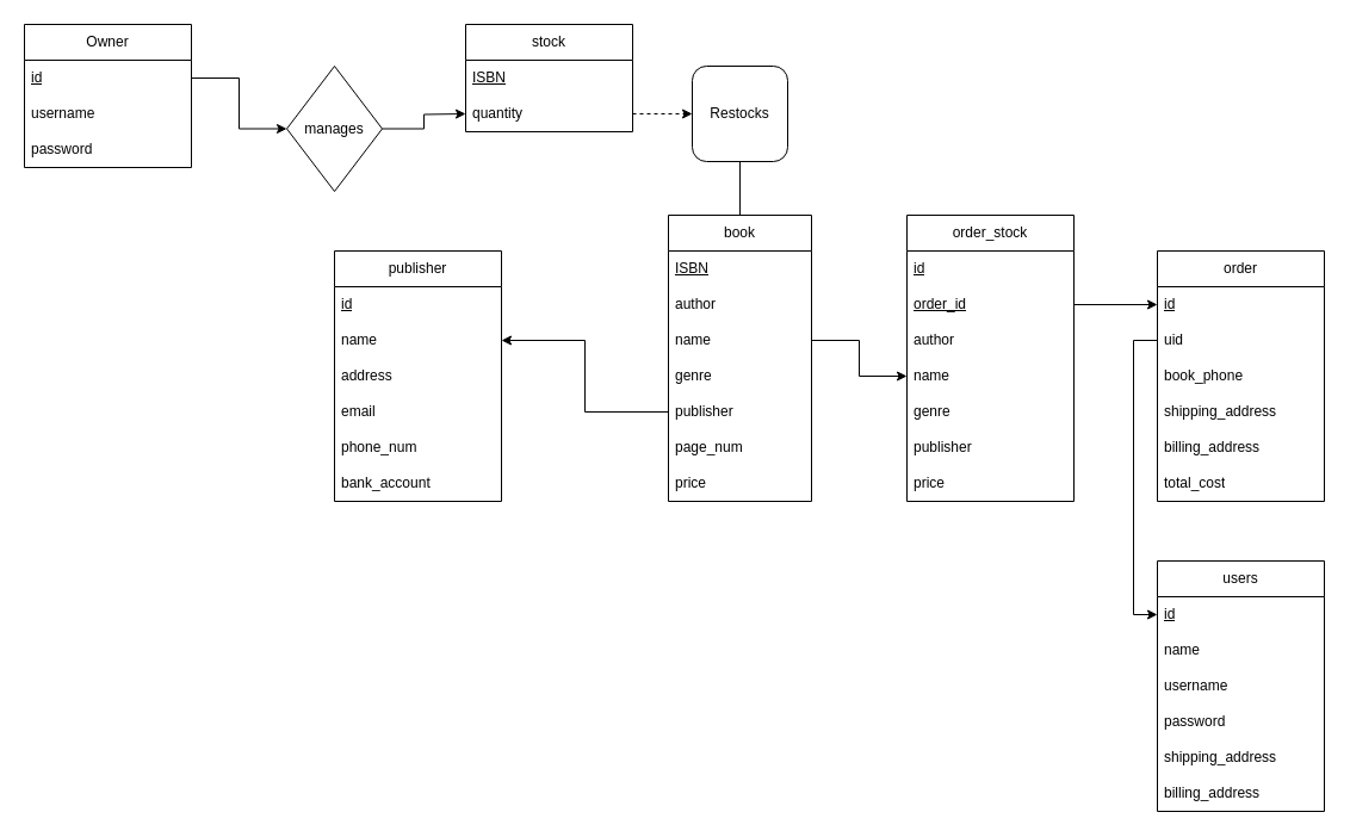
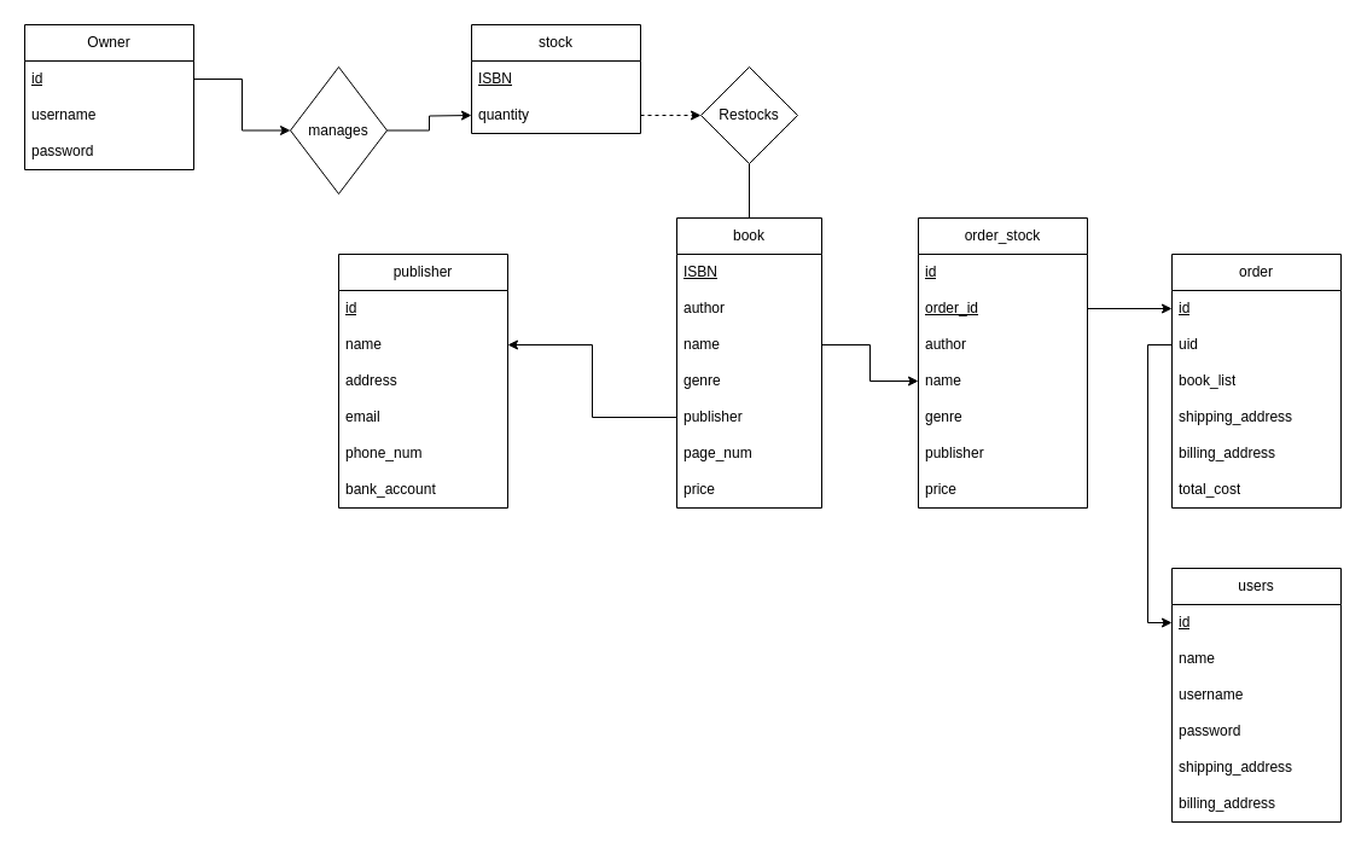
  <mxCell id="0" />
  <mxCell id="1" parent="0" />
  <mxCell id="2" value="Owner" style="swimlane;fontStyle=0;childLayout=stackLayout;horizontal=1;startSize=30;horizontalStack=0;resizeParent=1;resizeParentMax=0;resizeLast=0;collapsible=1;marginBottom=0;whiteSpace=wrap;html=1;" vertex="1" parent="1"><mxGeometry x="20" y="20" width="140" height="120" as="geometry" /></mxCell>
  <mxCell id="3" value="&lt;u&gt;id&lt;/u&gt;" style="text;strokeColor=none;fillColor=none;align=left;verticalAlign=middle;spacingLeft=4;spacingRight=4;overflow=hidden;points=[[0,0.5],[1,0.5]];portConstraint=eastwest;rotatable=0;whiteSpace=wrap;html=1;" vertex="1" parent="2"><mxGeometry y="30" width="140" height="30" as="geometry" /></mxCell>
  <mxCell id="4" value="username" style="text;strokeColor=none;fillColor=none;align=left;verticalAlign=middle;spacingLeft=4;spacingRight=4;overflow=hidden;points=[[0,0.5],[1,0.5]];portConstraint=eastwest;rotatable=0;whiteSpace=wrap;html=1;" vertex="1" parent="2"><mxGeometry y="60" width="140" height="30" as="geometry" /></mxCell>
  <mxCell id="5" value="password" style="text;strokeColor=none;fillColor=none;align=left;verticalAlign=middle;spacingLeft=4;spacingRight=4;overflow=hidden;points=[[0,0.5],[1,0.5]];portConstraint=eastwest;rotatable=0;whiteSpace=wrap;html=1;" vertex="1" parent="2"><mxGeometry y="90" width="140" height="30" as="geometry" /></mxCell>
  <mxCell id="6" style="edgeStyle=orthogonalEdgeStyle;rounded=0;orthogonalLoop=1;jettySize=auto;html=1;exitX=1;exitY=0.5;exitDx=0;exitDy=0;" edge="1" parent="2" source="5" target="5"><mxGeometry relative="1" as="geometry" /></mxCell>
  <mxCell id="7" style="edgeStyle=orthogonalEdgeStyle;rounded=0;orthogonalLoop=1;jettySize=auto;html=1;exitX=1;exitY=0.5;exitDx=0;exitDy=0;" edge="1" parent="1" source="8"><mxGeometry relative="1" as="geometry"><mxPoint x="390" y="95" as="targetPoint" /></mxGeometry></mxCell>
  <mxCell id="8" value="manages" style="rhombus;whiteSpace=wrap;html=1;" vertex="1" parent="1"><mxGeometry x="240" y="55" width="80" height="105" as="geometry" /></mxCell>
  <mxCell id="9" style="edgeStyle=orthogonalEdgeStyle;rounded=0;orthogonalLoop=1;jettySize=auto;html=1;exitX=1;exitY=0.5;exitDx=0;exitDy=0;entryX=0;entryY=0.5;entryDx=0;entryDy=0;" edge="1" parent="1" source="3" target="8"><mxGeometry relative="1" as="geometry" /></mxCell>
  <mxCell id="10" value="stock" style="swimlane;fontStyle=0;childLayout=stackLayout;horizontal=1;startSize=30;horizontalStack=0;resizeParent=1;resizeParentMax=0;resizeLast=0;collapsible=1;marginBottom=0;whiteSpace=wrap;html=1;" vertex="1" parent="1"><mxGeometry x="390" y="20" width="140" height="90" as="geometry" /></mxCell>
  <mxCell id="11" value="&lt;u&gt;ISBN&lt;/u&gt;" style="text;strokeColor=none;fillColor=none;align=left;verticalAlign=middle;spacingLeft=4;spacingRight=4;overflow=hidden;points=[[0,0.5],[1,0.5]];portConstraint=eastwest;rotatable=0;whiteSpace=wrap;html=1;" vertex="1" parent="10"><mxGeometry y="30" width="140" height="30" as="geometry" /></mxCell>
  <mxCell id="12" value="quantity" style="text;strokeColor=none;fillColor=none;align=left;verticalAlign=middle;spacingLeft=4;spacingRight=4;overflow=hidden;points=[[0,0.5],[1,0.5]];portConstraint=eastwest;rotatable=0;whiteSpace=wrap;html=1;" vertex="1" parent="10"><mxGeometry y="60" width="140" height="30" as="geometry" /></mxCell>
  <mxCell id="13" style="edgeStyle=orthogonalEdgeStyle;rounded=0;orthogonalLoop=1;jettySize=auto;html=1;exitX=0.5;exitY=1;exitDx=0;exitDy=0;entryX=0.5;entryY=0;entryDx=0;entryDy=0;endArrow=none;" edge="1" parent="1" source="14" target="16"><mxGeometry relative="1" as="geometry" /></mxCell>
- <mxCell id="14" value="Restocks" style="whiteSpace=wrap;html=1;rounded=1;" vertex="1" parent="1"><mxGeometry x="580" y="55" width="80" height="80" as="geometry" /></mxCell>
+ <mxCell id="14" value="Restocks" style="rhombus;whiteSpace=wrap;html=1;" vertex="1" parent="1"><mxGeometry x="580" y="55" width="80" height="80" as="geometry" /></mxCell>
  <mxCell id="15" style="edgeStyle=orthogonalEdgeStyle;rounded=0;orthogonalLoop=1;jettySize=auto;html=1;exitX=1;exitY=0.5;exitDx=0;exitDy=0;dashed=1;" edge="1" parent="1" source="12" target="14"><mxGeometry relative="1" as="geometry" /></mxCell>
  <mxCell id="16" value="book" style="swimlane;fontStyle=0;childLayout=stackLayout;horizontal=1;startSize=30;horizontalStack=0;resizeParent=1;resizeParentMax=0;resizeLast=0;collapsible=1;marginBottom=0;whiteSpace=wrap;html=1;" vertex="1" parent="1"><mxGeometry x="560" y="180" width="120" height="240" as="geometry"><mxRectangle x="580" y="190" width="70" height="30" as="alternateBounds" /></mxGeometry></mxCell>
  <mxCell id="17" value="&lt;u&gt;ISBN&lt;/u&gt;" style="text;strokeColor=none;fillColor=none;align=left;verticalAlign=middle;spacingLeft=4;spacingRight=4;overflow=hidden;points=[[0,0.5],[1,0.5]];portConstraint=eastwest;rotatable=0;whiteSpace=wrap;html=1;" vertex="1" parent="16"><mxGeometry y="30" width="120" height="30" as="geometry" /></mxCell>
  <mxCell id="18" value="author" style="text;strokeColor=none;fillColor=none;align=left;verticalAlign=middle;spacingLeft=4;spacingRight=4;overflow=hidden;points=[[0,0.5],[1,0.5]];portConstraint=eastwest;rotatable=0;whiteSpace=wrap;html=1;" vertex="1" parent="16"><mxGeometry y="60" width="120" height="30" as="geometry" /></mxCell>
  <mxCell id="19" value="name" style="text;strokeColor=none;fillColor=none;align=left;verticalAlign=middle;spacingLeft=4;spacingRight=4;overflow=hidden;points=[[0,0.5],[1,0.5]];portConstraint=eastwest;rotatable=0;whiteSpace=wrap;html=1;" vertex="1" parent="16"><mxGeometry y="90" width="120" height="30" as="geometry" /></mxCell>
  <mxCell id="20" value="genre" style="text;strokeColor=none;fillColor=none;align=left;verticalAlign=middle;spacingLeft=4;spacingRight=4;overflow=hidden;points=[[0,0.5],[1,0.5]];portConstraint=eastwest;rotatable=0;whiteSpace=wrap;html=1;" vertex="1" parent="16"><mxGeometry y="120" width="120" height="30" as="geometry" /></mxCell>
  <mxCell id="21" value="publisher" style="text;strokeColor=none;fillColor=none;align=left;verticalAlign=middle;spacingLeft=4;spacingRight=4;overflow=hidden;points=[[0,0.5],[1,0.5]];portConstraint=eastwest;rotatable=0;whiteSpace=wrap;html=1;" vertex="1" parent="16"><mxGeometry y="150" width="120" height="30" as="geometry" /></mxCell>
  <mxCell id="22" value="page_num" style="text;strokeColor=none;fillColor=none;align=left;verticalAlign=middle;spacingLeft=4;spacingRight=4;overflow=hidden;points=[[0,0.5],[1,0.5]];portConstraint=eastwest;rotatable=0;whiteSpace=wrap;html=1;" vertex="1" parent="16"><mxGeometry y="180" width="120" height="30" as="geometry" /></mxCell>
  <mxCell id="23" value="price" style="text;strokeColor=none;fillColor=none;align=left;verticalAlign=middle;spacingLeft=4;spacingRight=4;overflow=hidden;points=[[0,0.5],[1,0.5]];portConstraint=eastwest;rotatable=0;whiteSpace=wrap;html=1;" vertex="1" parent="16"><mxGeometry y="210" width="120" height="30" as="geometry" /></mxCell>
  <mxCell id="24" value="publisher&lt;br&gt;" style="swimlane;fontStyle=0;childLayout=stackLayout;horizontal=1;startSize=30;horizontalStack=0;resizeParent=1;resizeParentMax=0;resizeLast=0;collapsible=1;marginBottom=0;whiteSpace=wrap;html=1;" vertex="1" parent="1"><mxGeometry x="280" y="210" width="140" height="210" as="geometry" /></mxCell>
  <mxCell id="25" value="&lt;u&gt;id&lt;/u&gt;" style="text;strokeColor=none;fillColor=none;align=left;verticalAlign=middle;spacingLeft=4;spacingRight=4;overflow=hidden;points=[[0,0.5],[1,0.5]];portConstraint=eastwest;rotatable=0;whiteSpace=wrap;html=1;" vertex="1" parent="24"><mxGeometry y="30" width="140" height="30" as="geometry" /></mxCell>
  <mxCell id="26" value="name" style="text;strokeColor=none;fillColor=none;align=left;verticalAlign=middle;spacingLeft=4;spacingRight=4;overflow=hidden;points=[[0,0.5],[1,0.5]];portConstraint=eastwest;rotatable=0;whiteSpace=wrap;html=1;" vertex="1" parent="24"><mxGeometry y="60" width="140" height="30" as="geometry" /></mxCell>
  <mxCell id="27" value="address" style="text;strokeColor=none;fillColor=none;align=left;verticalAlign=middle;spacingLeft=4;spacingRight=4;overflow=hidden;points=[[0,0.5],[1,0.5]];portConstraint=eastwest;rotatable=0;whiteSpace=wrap;html=1;" vertex="1" parent="24"><mxGeometry y="90" width="140" height="30" as="geometry" /></mxCell>
  <mxCell id="28" value="email" style="text;strokeColor=none;fillColor=none;align=left;verticalAlign=middle;spacingLeft=4;spacingRight=4;overflow=hidden;points=[[0,0.5],[1,0.5]];portConstraint=eastwest;rotatable=0;whiteSpace=wrap;html=1;" vertex="1" parent="24"><mxGeometry y="120" width="140" height="30" as="geometry" /></mxCell>
  <mxCell id="29" value="phone_num" style="text;strokeColor=none;fillColor=none;align=left;verticalAlign=middle;spacingLeft=4;spacingRight=4;overflow=hidden;points=[[0,0.5],[1,0.5]];portConstraint=eastwest;rotatable=0;whiteSpace=wrap;html=1;" vertex="1" parent="24"><mxGeometry y="150" width="140" height="30" as="geometry" /></mxCell>
  <mxCell id="30" value="bank_account" style="text;strokeColor=none;fillColor=none;align=left;verticalAlign=middle;spacingLeft=4;spacingRight=4;overflow=hidden;points=[[0,0.5],[1,0.5]];portConstraint=eastwest;rotatable=0;whiteSpace=wrap;html=1;" vertex="1" parent="24"><mxGeometry y="180" width="140" height="30" as="geometry" /></mxCell>
  <mxCell id="31" value="order" style="swimlane;fontStyle=0;childLayout=stackLayout;horizontal=1;startSize=30;horizontalStack=0;resizeParent=1;resizeParentMax=0;resizeLast=0;collapsible=1;marginBottom=0;whiteSpace=wrap;html=1;" vertex="1" parent="1"><mxGeometry x="970" y="210" width="140" height="210" as="geometry" /></mxCell>
  <mxCell id="32" value="&lt;u&gt;id&lt;/u&gt;" style="text;strokeColor=none;fillColor=none;align=left;verticalAlign=middle;spacingLeft=4;spacingRight=4;overflow=hidden;points=[[0,0.5],[1,0.5]];portConstraint=eastwest;rotatable=0;whiteSpace=wrap;html=1;" vertex="1" parent="31"><mxGeometry y="30" width="140" height="30" as="geometry" /></mxCell>
  <mxCell id="33" value="uid" style="text;strokeColor=none;fillColor=none;align=left;verticalAlign=middle;spacingLeft=4;spacingRight=4;overflow=hidden;points=[[0,0.5],[1,0.5]];portConstraint=eastwest;rotatable=0;whiteSpace=wrap;html=1;" vertex="1" parent="31"><mxGeometry y="60" width="140" height="30" as="geometry" /></mxCell>
- <mxCell id="34" value="book_phone" style="text;strokeColor=none;fillColor=none;align=left;verticalAlign=middle;spacingLeft=4;spacingRight=4;overflow=hidden;points=[[0,0.5],[1,0.5]];portConstraint=eastwest;rotatable=0;whiteSpace=wrap;html=1;" vertex="1" parent="31"><mxGeometry y="90" width="140" height="30" as="geometry" /></mxCell>
+ <mxCell id="34" value="book_list" style="text;strokeColor=none;fillColor=none;align=left;verticalAlign=middle;spacingLeft=4;spacingRight=4;overflow=hidden;points=[[0,0.5],[1,0.5]];portConstraint=eastwest;rotatable=0;whiteSpace=wrap;html=1;" vertex="1" parent="31"><mxGeometry y="90" width="140" height="30" as="geometry" /></mxCell>
  <mxCell id="35" value="shipping_address" style="text;strokeColor=none;fillColor=none;align=left;verticalAlign=middle;spacingLeft=4;spacingRight=4;overflow=hidden;points=[[0,0.5],[1,0.5]];portConstraint=eastwest;rotatable=0;whiteSpace=wrap;html=1;" vertex="1" parent="31"><mxGeometry y="120" width="140" height="30" as="geometry" /></mxCell>
  <mxCell id="36" value="billing_address" style="text;strokeColor=none;fillColor=none;align=left;verticalAlign=middle;spacingLeft=4;spacingRight=4;overflow=hidden;points=[[0,0.5],[1,0.5]];portConstraint=eastwest;rotatable=0;whiteSpace=wrap;html=1;" vertex="1" parent="31"><mxGeometry y="150" width="140" height="30" as="geometry" /></mxCell>
  <mxCell id="37" value="total_cost" style="text;strokeColor=none;fillColor=none;align=left;verticalAlign=middle;spacingLeft=4;spacingRight=4;overflow=hidden;points=[[0,0.5],[1,0.5]];portConstraint=eastwest;rotatable=0;whiteSpace=wrap;html=1;" vertex="1" parent="31"><mxGeometry y="180" width="140" height="30" as="geometry" /></mxCell>
  <mxCell id="38" value="order_stock" style="swimlane;fontStyle=0;childLayout=stackLayout;horizontal=1;startSize=30;horizontalStack=0;resizeParent=1;resizeParentMax=0;resizeLast=0;collapsible=1;marginBottom=0;whiteSpace=wrap;html=1;" vertex="1" parent="1"><mxGeometry x="760" y="180" width="140" height="240" as="geometry" /></mxCell>
  <mxCell id="39" value="&lt;u&gt;id&lt;/u&gt;" style="text;strokeColor=none;fillColor=none;align=left;verticalAlign=middle;spacingLeft=4;spacingRight=4;overflow=hidden;points=[[0,0.5],[1,0.5]];portConstraint=eastwest;rotatable=0;whiteSpace=wrap;html=1;" vertex="1" parent="38"><mxGeometry y="30" width="140" height="30" as="geometry" /></mxCell>
  <mxCell id="40" value="&lt;u&gt;order_id&lt;span style=&quot;white-space: pre;&quot;&gt;&#09;&lt;/span&gt;&lt;span style=&quot;white-space: pre;&quot;&gt;&#09;&lt;/span&gt;&lt;span style=&quot;white-space: pre;&quot;&gt;&#09;&lt;/span&gt;&lt;/u&gt;" style="text;strokeColor=none;fillColor=none;align=left;verticalAlign=middle;spacingLeft=4;spacingRight=4;overflow=hidden;points=[[0,0.5],[1,0.5]];portConstraint=eastwest;rotatable=0;whiteSpace=wrap;html=1;" vertex="1" parent="38"><mxGeometry y="60" width="140" height="30" as="geometry" /></mxCell>
  <mxCell id="41" value="author" style="text;strokeColor=none;fillColor=none;align=left;verticalAlign=middle;spacingLeft=4;spacingRight=4;overflow=hidden;points=[[0,0.5],[1,0.5]];portConstraint=eastwest;rotatable=0;whiteSpace=wrap;html=1;" vertex="1" parent="38"><mxGeometry y="90" width="140" height="30" as="geometry" /></mxCell>
  <mxCell id="42" value="name" style="text;strokeColor=none;fillColor=none;align=left;verticalAlign=middle;spacingLeft=4;spacingRight=4;overflow=hidden;points=[[0,0.5],[1,0.5]];portConstraint=eastwest;rotatable=0;whiteSpace=wrap;html=1;" vertex="1" parent="38"><mxGeometry y="120" width="140" height="30" as="geometry" /></mxCell>
  <mxCell id="43" value="genre" style="text;strokeColor=none;fillColor=none;align=left;verticalAlign=middle;spacingLeft=4;spacingRight=4;overflow=hidden;points=[[0,0.5],[1,0.5]];portConstraint=eastwest;rotatable=0;whiteSpace=wrap;html=1;" vertex="1" parent="38"><mxGeometry y="150" width="140" height="30" as="geometry" /></mxCell>
  <mxCell id="44" value="publisher" style="text;strokeColor=none;fillColor=none;align=left;verticalAlign=middle;spacingLeft=4;spacingRight=4;overflow=hidden;points=[[0,0.5],[1,0.5]];portConstraint=eastwest;rotatable=0;whiteSpace=wrap;html=1;" vertex="1" parent="38"><mxGeometry y="180" width="140" height="30" as="geometry" /></mxCell>
  <mxCell id="45" value="price" style="text;strokeColor=none;fillColor=none;align=left;verticalAlign=middle;spacingLeft=4;spacingRight=4;overflow=hidden;points=[[0,0.5],[1,0.5]];portConstraint=eastwest;rotatable=0;whiteSpace=wrap;html=1;" vertex="1" parent="38"><mxGeometry y="210" width="140" height="30" as="geometry" /></mxCell>
  <mxCell id="46" style="edgeStyle=orthogonalEdgeStyle;rounded=0;orthogonalLoop=1;jettySize=auto;html=1;exitX=1;exitY=0.5;exitDx=0;exitDy=0;entryX=0;entryY=0.5;entryDx=0;entryDy=0;" edge="1" parent="1" source="40" target="32"><mxGeometry relative="1" as="geometry" /></mxCell>
  <mxCell id="47" value="users" style="swimlane;fontStyle=0;childLayout=stackLayout;horizontal=1;startSize=30;horizontalStack=0;resizeParent=1;resizeParentMax=0;resizeLast=0;collapsible=1;marginBottom=0;whiteSpace=wrap;html=1;" vertex="1" parent="1"><mxGeometry x="970" y="470" width="140" height="210" as="geometry" /></mxCell>
  <mxCell id="48" value="&lt;u&gt;id&lt;/u&gt;" style="text;strokeColor=none;fillColor=none;align=left;verticalAlign=middle;spacingLeft=4;spacingRight=4;overflow=hidden;points=[[0,0.5],[1,0.5]];portConstraint=eastwest;rotatable=0;whiteSpace=wrap;html=1;" vertex="1" parent="47"><mxGeometry y="30" width="140" height="30" as="geometry" /></mxCell>
  <mxCell id="49" value="name" style="text;strokeColor=none;fillColor=none;align=left;verticalAlign=middle;spacingLeft=4;spacingRight=4;overflow=hidden;points=[[0,0.5],[1,0.5]];portConstraint=eastwest;rotatable=0;whiteSpace=wrap;html=1;" vertex="1" parent="47"><mxGeometry y="60" width="140" height="30" as="geometry" /></mxCell>
  <mxCell id="50" value="username" style="text;strokeColor=none;fillColor=none;align=left;verticalAlign=middle;spacingLeft=4;spacingRight=4;overflow=hidden;points=[[0,0.5],[1,0.5]];portConstraint=eastwest;rotatable=0;whiteSpace=wrap;html=1;" vertex="1" parent="47"><mxGeometry y="90" width="140" height="30" as="geometry" /></mxCell>
  <mxCell id="51" value="password&lt;span style=&quot;white-space: pre;&quot;&gt;&#09;&lt;/span&gt;" style="text;strokeColor=none;fillColor=none;align=left;verticalAlign=middle;spacingLeft=4;spacingRight=4;overflow=hidden;points=[[0,0.5],[1,0.5]];portConstraint=eastwest;rotatable=0;whiteSpace=wrap;html=1;" vertex="1" parent="47"><mxGeometry y="120" width="140" height="30" as="geometry" /></mxCell>
  <mxCell id="52" value="shipping_address" style="text;strokeColor=none;fillColor=none;align=left;verticalAlign=middle;spacingLeft=4;spacingRight=4;overflow=hidden;points=[[0,0.5],[1,0.5]];portConstraint=eastwest;rotatable=0;whiteSpace=wrap;html=1;" vertex="1" parent="47"><mxGeometry y="150" width="140" height="30" as="geometry" /></mxCell>
  <mxCell id="53" value="billing_address" style="text;strokeColor=none;fillColor=none;align=left;verticalAlign=middle;spacingLeft=4;spacingRight=4;overflow=hidden;points=[[0,0.5],[1,0.5]];portConstraint=eastwest;rotatable=0;whiteSpace=wrap;html=1;" vertex="1" parent="47"><mxGeometry y="180" width="140" height="30" as="geometry" /></mxCell>
  <mxCell id="54" style="edgeStyle=orthogonalEdgeStyle;rounded=0;orthogonalLoop=1;jettySize=auto;html=1;exitX=0;exitY=0.5;exitDx=0;exitDy=0;entryX=0;entryY=0.5;entryDx=0;entryDy=0;" edge="1" parent="1" source="33" target="48"><mxGeometry relative="1" as="geometry" /></mxCell>
  <mxCell id="55" style="edgeStyle=orthogonalEdgeStyle;rounded=0;orthogonalLoop=1;jettySize=auto;html=1;exitX=0;exitY=0.5;exitDx=0;exitDy=0;entryX=1;entryY=0.5;entryDx=0;entryDy=0;" edge="1" parent="1" source="21" target="26"><mxGeometry relative="1" as="geometry" /></mxCell>
  <mxCell id="56" style="edgeStyle=orthogonalEdgeStyle;rounded=0;orthogonalLoop=1;jettySize=auto;html=1;exitX=1;exitY=0.5;exitDx=0;exitDy=0;entryX=0;entryY=0.5;entryDx=0;entryDy=0;" edge="1" parent="1" source="19" target="42"><mxGeometry relative="1" as="geometry" /></mxCell>
